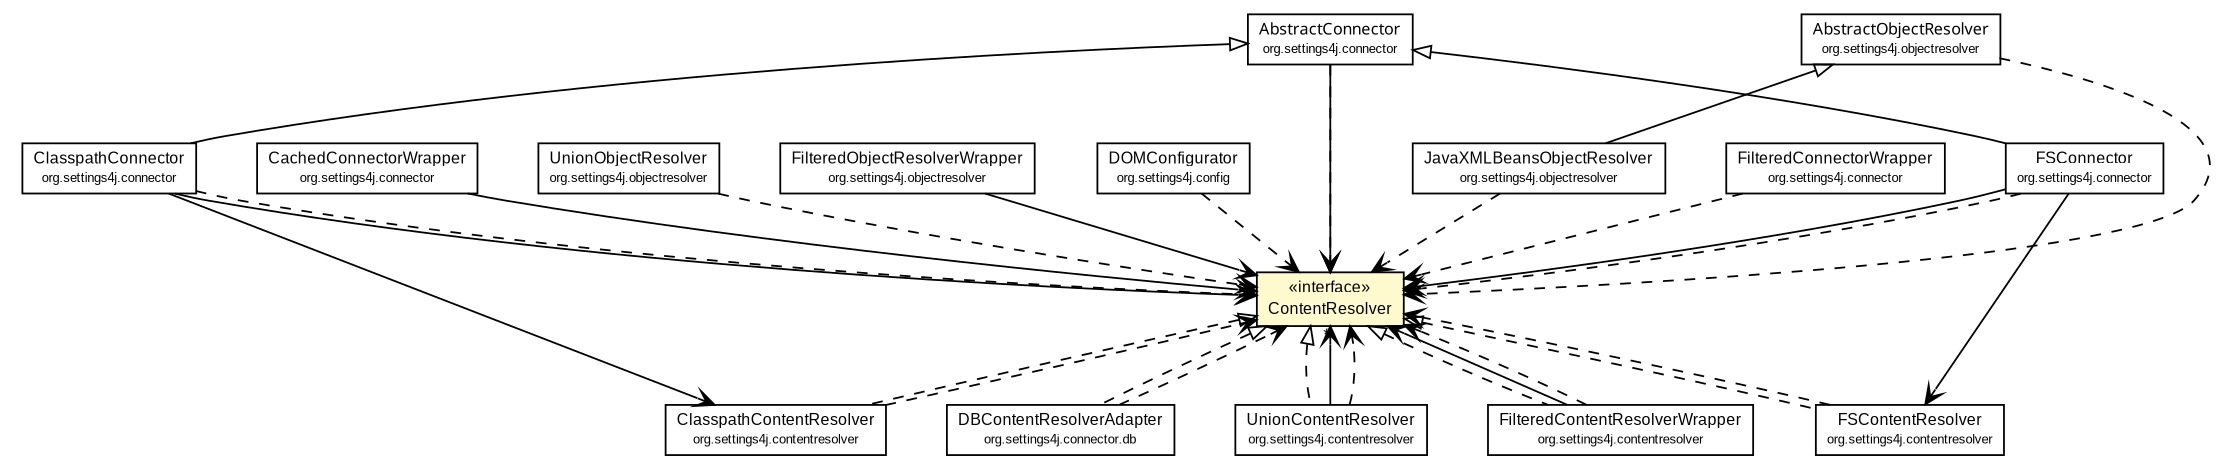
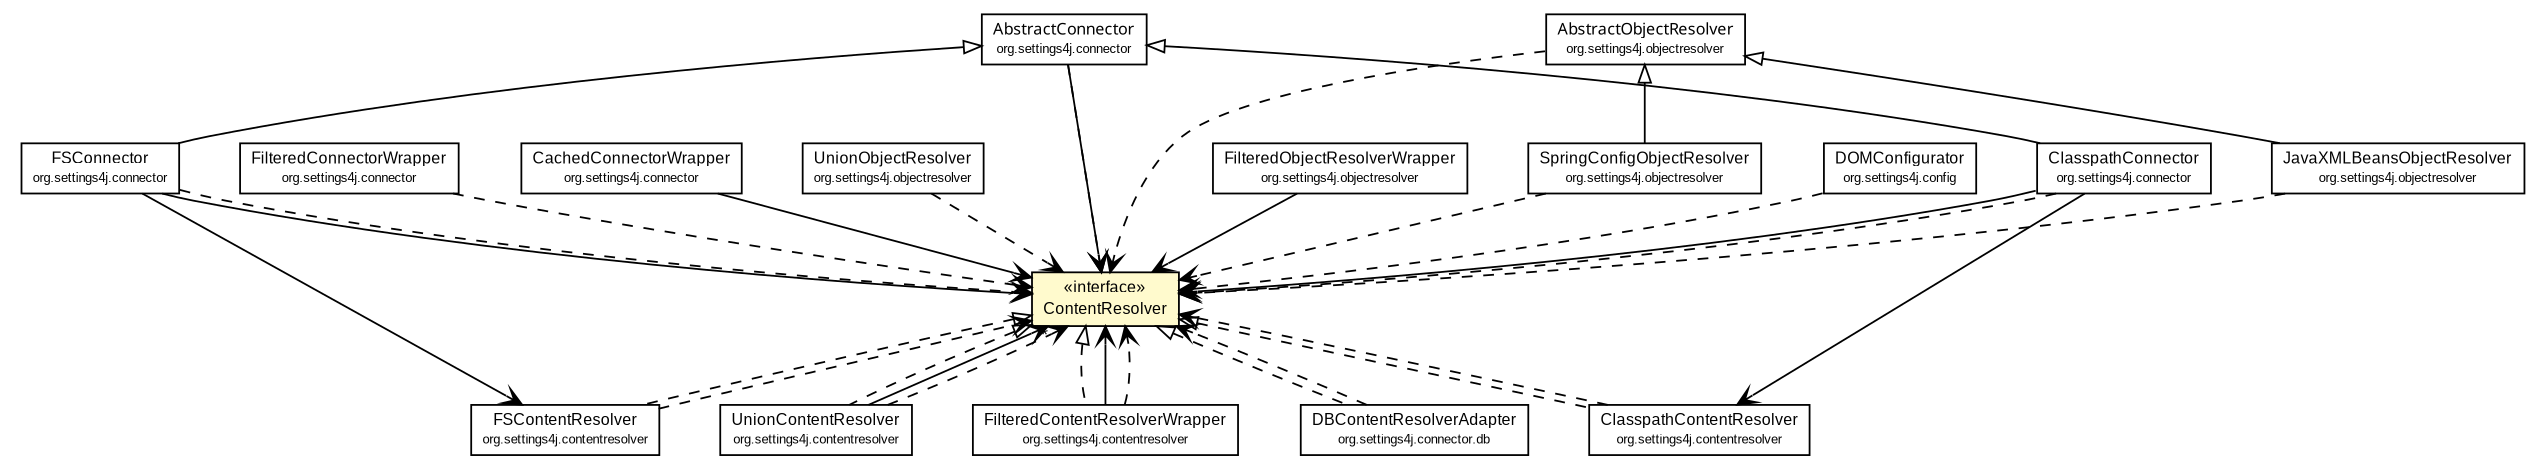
  digraph {
    node [fontcolor=black fontname=arial fontsize=9.0 shape=plaintext]
    edge [arrowhead=open color=black fontcolor=black fontname=arial fontsize=10.0 headport=p labelfontname=arial labelfontsize=10 style=dashed tailport=p]
    n1 [label=<<table border="0" cellborder="1" cellspacing="0" cellpadding="2" port="p" href="./config/DOMConfigurator.html"> 		<tr><td><table border="0" cellspacing="0" cellpadding="1"> 			<tr><td> DOMConfigurator </td></tr> 			<tr><td><font point-size="7.0"> org.settings4j.config </font></td></tr> 		</table></td></tr> 		</table>>]
    n2 [label=<<table border="0" cellborder="1" cellspacing="0" cellpadding="2" port="p" bgcolor="lemonChiffon" href="./ContentResolver.html"> 		<tr><td><table border="0" cellspacing="0" cellpadding="1"> 			<tr><td> &laquo;interface&raquo; </td></tr> 			<tr><td> ContentResolver </td></tr> 		</table></td></tr> 		</table>>]
    n3 [label=<<table border="0" cellborder="1" cellspacing="0" cellpadding="2" port="p" href="./contentresolver/FSContentResolver.html"> 		<tr><td><table border="0" cellspacing="0" cellpadding="1"> 			<tr><td> FSContentResolver </td></tr> 			<tr><td><font point-size="7.0"> org.settings4j.contentresolver </font></td></tr> 		</table></td></tr> 		</table>>]
    n4 [label=<<table border="0" cellborder="1" cellspacing="0" cellpadding="2" port="p" href="./contentresolver/ClasspathContentResolver.html"> 		<tr><td><table border="0" cellspacing="0" cellpadding="1"> 			<tr><td> ClasspathContentResolver </td></tr> 			<tr><td><font point-size="7.0"> org.settings4j.contentresolver </font></td></tr> 		</table></td></tr> 		</table>>]
    n5 [label=<<table border="0" cellborder="1" cellspacing="0" cellpadding="2" port="p" href="./connector/db/DBContentResolverAdapter.html"> 		<tr><td><table border="0" cellspacing="0" cellpadding="1"> 			<tr><td> DBContentResolverAdapter </td></tr> 			<tr><td><font point-size="7.0"> org.settings4j.connector.db </font></td></tr> 		</table></td></tr> 		</table>>]
    n6 [label=<<table border="0" cellborder="1" cellspacing="0" cellpadding="2" port="p" href="./contentresolver/UnionContentResolver.html"> 		<tr><td><table border="0" cellspacing="0" cellpadding="1"> 			<tr><td> UnionContentResolver </td></tr> 			<tr><td><font point-size="7.0"> org.settings4j.contentresolver </font></td></tr> 		</table></td></tr> 		</table>>]
    n7 [label=<<table border="0" cellborder="1" cellspacing="0" cellpadding="2" port="p" href="./contentresolver/FilteredContentResolverWrapper.html"> 		<tr><td><table border="0" cellspacing="0" cellpadding="1"> 			<tr><td> FilteredContentResolverWrapper </td></tr> 			<tr><td><font point-size="7.0"> org.settings4j.contentresolver </font></td></tr> 		</table></td></tr> 		</table>>]
    n8 [label=<<table border="0" cellborder="1" cellspacing="0" cellpadding="2" port="p" href="./connector/FSConnector.html"> 		<tr><td><table border="0" cellspacing="0" cellpadding="1"> 			<tr><td> FSConnector </td></tr> 			<tr><td><font point-size="7.0"> org.settings4j.connector </font></td></tr> 		</table></td></tr> 		</table>>]
    n9 [label=<<table border="0" cellborder="1" cellspacing="0" cellpadding="2" port="p" href="./connector/FilteredConnectorWrapper.html"> 		<tr><td><table border="0" cellspacing="0" cellpadding="1"> 			<tr><td> FilteredConnectorWrapper </td></tr> 			<tr><td><font point-size="7.0"> org.settings4j.connector </font></td></tr> 		</table></td></tr> 		</table>>]
    n10 [label=<<table border="0" cellborder="1" cellspacing="0" cellpadding="2" port="p" href="./connector/ClasspathConnector.html"> 		<tr><td><table border="0" cellspacing="0" cellpadding="1"> 			<tr><td> ClasspathConnector </td></tr> 			<tr><td><font point-size="7.0"> org.settings4j.connector </font></td></tr> 		</table></td></tr> 		</table>>]
    n11 [label=<<table border="0" cellborder="1" cellspacing="0" cellpadding="2" port="p" href="./connector/CachedConnectorWrapper.html"> 		<tr><td><table border="0" cellspacing="0" cellpadding="1"> 			<tr><td> CachedConnectorWrapper </td></tr> 			<tr><td><font point-size="7.0"> org.settings4j.connector </font></td></tr> 		</table></td></tr> 		</table>>]
    n12 [label=<<table border="0" cellborder="1" cellspacing="0" cellpadding="2" port="p" href="./connector/AbstractConnector.html"> 		<tr><td><table border="0" cellspacing="0" cellpadding="1"> 			<tr><td><font face="ariali"> AbstractConnector </font></td></tr> 			<tr><td><font point-size="7.0"> org.settings4j.connector </font></td></tr> 		</table></td></tr> 		</table>>]
    n13 [label=<<table border="0" cellborder="1" cellspacing="0" cellpadding="2" port="p" href="./objectresolver/UnionObjectResolver.html"> 		<tr><td><table border="0" cellspacing="0" cellpadding="1"> 			<tr><td> UnionObjectResolver </td></tr> 			<tr><td><font point-size="7.0"> org.settings4j.objectresolver </font></td></tr> 		</table></td></tr> 		</table>>]
+   n14 [label=<<table border="0" cellborder="1" cellspacing="0" cellpadding="2" port="p" href="./objectresolver/SpringConfigObjectResolver.html"> 		<tr><td><table border="0" cellspacing="0" cellpadding="1"> 			<tr><td> SpringConfigObjectResolver </td></tr> 			<tr><td><font point-size="7.0"> org.settings4j.objectresolver </font></td></tr> 		</table></td></tr> 		</table>>]
    n15 [label=<<table border="0" cellborder="1" cellspacing="0" cellpadding="2" port="p" href="./objectresolver/JavaXMLBeansObjectResolver.html"> 		<tr><td><table border="0" cellspacing="0" cellpadding="1"> 			<tr><td> JavaXMLBeansObjectResolver </td></tr> 			<tr><td><font point-size="7.0"> org.settings4j.objectresolver </font></td></tr> 		</table></td></tr> 		</table>>]
    n16 [label=<<table border="0" cellborder="1" cellspacing="0" cellpadding="2" port="p" href="./objectresolver/FilteredObjectResolverWrapper.html"> 		<tr><td><table border="0" cellspacing="0" cellpadding="1"> 			<tr><td> FilteredObjectResolverWrapper </td></tr> 			<tr><td><font point-size="7.0"> org.settings4j.objectresolver </font></td></tr> 		</table></td></tr> 		</table>>]
    n17 [label=<<table border="0" cellborder="1" cellspacing="0" cellpadding="2" port="p" href="./objectresolver/AbstractObjectResolver.html"> 		<tr><td><table border="0" cellspacing="0" cellpadding="1"> 			<tr><td><font face="ariali"> AbstractObjectResolver </font></td></tr> 			<tr><td><font point-size="7.0"> org.settings4j.objectresolver </font></td></tr> 		</table></td></tr> 		</table>>]
    n1 -> n2
    n2 -> n3 [arrowtail=empty dir=back fontsize=10 arrowhead="" color="" fontcolor=""]
    n2 -> n4 [arrowtail=empty dir=back fontsize=10 arrowhead="" color="" fontcolor=""]
    n2 -> n5 [arrowtail=empty dir=back fontsize=10 arrowhead="" color="" fontcolor=""]
    n2 -> n6 [arrowtail=empty dir=back fontsize=10 arrowhead="" color="" fontcolor=""]
    n2 -> n7 [arrowtail=empty dir=back fontsize=10 arrowhead="" color="" fontcolor=""]
    n3 -> n2
    n4 -> n2
    n5 -> n2
    n6 -> n2 [headlabel="*" style=""]
    n6 -> n2
    n7 -> n2 [style=""]
    n7 -> n2
    n8 -> n2 [style=""]
    n8 -> n2
    n8 -> n3 [style=""]
    n9 -> n2
    n10 -> n2 [style=""]
    n10 -> n2
    n10 -> n4 [style=""]
    n11 -> n2 [style=solid]
    n12 -> n2 [style=""]
    n12 -> n2
    n12 -> n8 [arrowtail=empty dir=back fontsize=10 arrowhead="" color="" fontcolor="" style=""]
    n12 -> n10 [arrowtail=empty dir=back fontsize=10 arrowhead="" color="" fontcolor="" style=""]
    n13 -> n2
+   n14 -> n2
    n15 -> n2
    n16 -> n2 [style=solid]
    n17 -> n2
+   n17 -> n14 [arrowtail=empty dir=back fontsize=10 arrowhead="" color="" fontcolor="" style=""]
    n17 -> n15 [arrowtail=empty dir=back fontsize=10 arrowhead="" color="" fontcolor="" style=""]
  }
